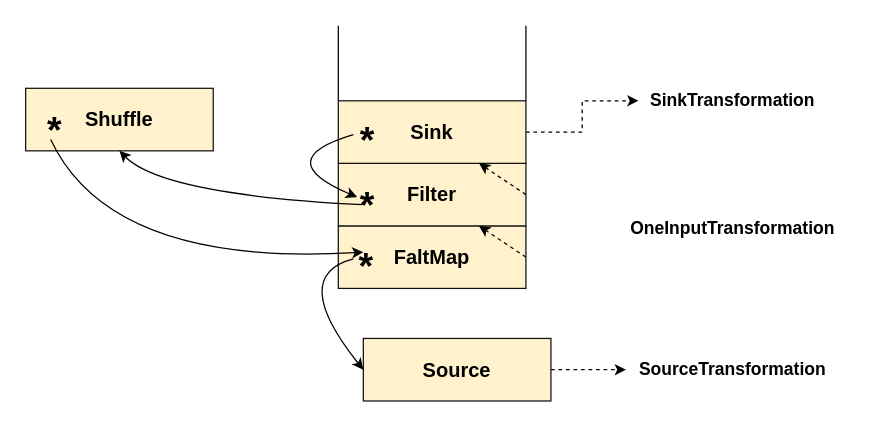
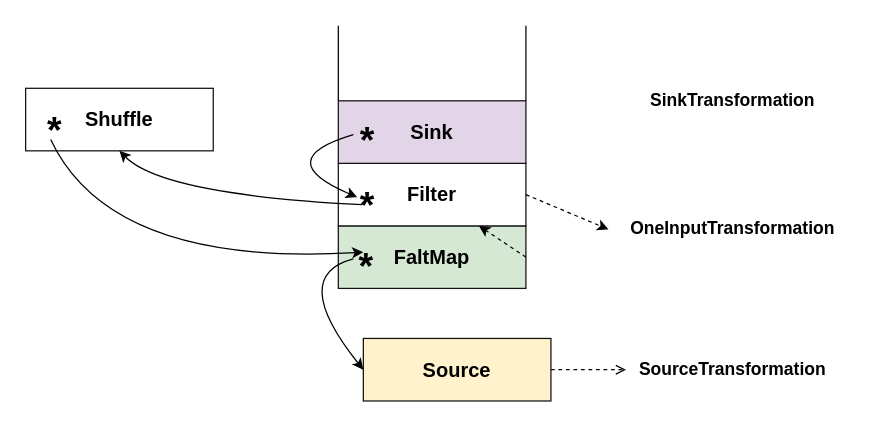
  <mxCell id="0" />
  <mxCell id="1" parent="0" />
- <mxCell id="2" style="edgeStyle=orthogonalEdgeStyle;rounded=0;orthogonalLoop=1;jettySize=auto;html=1;exitX=1;exitY=0.5;exitDx=0;exitDy=0;dashed=1;" edge="1" parent="1" source="3" target="14"><mxGeometry relative="1" as="geometry" /></mxCell>
+ <mxCell id="2" style="edgeStyle=orthogonalEdgeStyle;rounded=0;orthogonalLoop=1;jettySize=auto;html=1;exitX=1;exitY=0.5;exitDx=0;exitDy=0;dashed=1;endArrow=open;" edge="1" parent="1" source="3" target="14"><mxGeometry relative="1" as="geometry" /></mxCell>
  <mxCell id="3" value="&lt;b&gt;&lt;font style=&quot;font-size: 16px;&quot;&gt;Source&lt;/font&gt;&lt;/b&gt;" style="rounded=0;whiteSpace=wrap;html=1;fillColor=#fff2cc;strokeColor=#121212;" vertex="1" parent="1"><mxGeometry x="290" y="270" width="150" height="50" as="geometry" /></mxCell>
- <mxCell id="4" value="&lt;b&gt;&lt;font style=&quot;font-size: 16px;&quot;&gt;FaltMap&lt;/font&gt;&lt;/b&gt;" style="rounded=0;whiteSpace=wrap;html=1;fillColor=#fff2cc;strokeColor=#121212;" vertex="1" parent="1"><mxGeometry x="270" y="180" width="150" height="50" as="geometry" /></mxCell>
- <mxCell id="5" value="&lt;b&gt;&lt;font style=&quot;font-size: 16px;&quot;&gt;Filter&lt;/font&gt;&lt;/b&gt;" style="rounded=0;whiteSpace=wrap;html=1;fillColor=#fff2cc;strokeColor=#121212;" vertex="1" parent="1"><mxGeometry x="270" y="130" width="150" height="50" as="geometry" /></mxCell>
- <mxCell id="6" style="edgeStyle=orthogonalEdgeStyle;rounded=0;orthogonalLoop=1;jettySize=auto;html=1;exitX=1;exitY=0.5;exitDx=0;exitDy=0;dashed=1;" edge="1" parent="1" source="7" target="10"><mxGeometry relative="1" as="geometry" /></mxCell>
- <mxCell id="7" value="&lt;b&gt;&lt;font style=&quot;font-size: 16px;&quot;&gt;Sink&lt;/font&gt;&lt;/b&gt;" style="rounded=0;whiteSpace=wrap;html=1;fillColor=#fff2cc;strokeColor=#121212;" vertex="1" parent="1"><mxGeometry x="270" y="80" width="150" height="50" as="geometry" /></mxCell>
+ <mxCell id="4" value="&lt;b&gt;&lt;font style=&quot;font-size: 16px;&quot;&gt;FaltMap&lt;/font&gt;&lt;/b&gt;" style="rounded=0;whiteSpace=wrap;html=1;fillColor=#d5e8d4;strokeColor=#121212;" vertex="1" parent="1"><mxGeometry x="270" y="180" width="150" height="50" as="geometry" /></mxCell>
+ <mxCell id="5" value="&lt;b&gt;&lt;font style=&quot;font-size: 16px;&quot;&gt;Filter&lt;/font&gt;&lt;/b&gt;" style="rounded=0;whiteSpace=wrap;html=1;fillColor=#ffffff;strokeColor=#121212;" vertex="1" parent="1"><mxGeometry x="270" y="130" width="150" height="50" as="geometry" /></mxCell>
+ <mxCell id="7" value="&lt;b&gt;&lt;font style=&quot;font-size: 16px;&quot;&gt;Sink&lt;/font&gt;&lt;/b&gt;" style="rounded=0;whiteSpace=wrap;html=1;fillColor=#e1d5e7;strokeColor=#121212;" vertex="1" parent="1"><mxGeometry x="270" y="80" width="150" height="50" as="geometry" /></mxCell>
  <mxCell id="8" value="" style="endArrow=none;html=1;rounded=0;exitX=0;exitY=0;exitDx=0;exitDy=0;" edge="1" parent="1" source="7"><mxGeometry width="50" height="50" relative="1" as="geometry"><mxPoint x="390" y="230" as="sourcePoint" /><mxPoint x="270" y="20" as="targetPoint" /></mxGeometry></mxCell>
  <mxCell id="9" value="" style="endArrow=none;html=1;rounded=0;exitX=0;exitY=0;exitDx=0;exitDy=0;" edge="1" parent="1"><mxGeometry width="50" height="50" relative="1" as="geometry"><mxPoint x="420" y="80" as="sourcePoint" /><mxPoint x="420" y="20" as="targetPoint" /></mxGeometry></mxCell>
  <mxCell id="10" value="&lt;b&gt;&lt;font style=&quot;font-size: 14px;&quot;&gt;SinkTransformation&lt;/font&gt;&lt;/b&gt;" style="text;html=1;align=center;verticalAlign=middle;resizable=0;points=[];autosize=1;strokeColor=none;fillColor=none;" vertex="1" parent="1"><mxGeometry x="510" y="65" width="150" height="30" as="geometry" /></mxCell>
  <mxCell id="11" value="&lt;b&gt;&lt;font style=&quot;font-size: 14px;&quot;&gt;OneInputTransformation&lt;/font&gt;&lt;/b&gt;" style="text;html=1;align=center;verticalAlign=middle;resizable=0;points=[];autosize=1;strokeColor=none;fillColor=none;" vertex="1" parent="1"><mxGeometry x="490" y="167" width="190" height="30" as="geometry" /></mxCell>
- <mxCell id="12" value="" style="endArrow=classic;html=1;rounded=0;exitX=1;exitY=0.5;exitDx=0;exitDy=0;dashed=1;" edge="1" parent="1" source="5" target="7"><mxGeometry width="50" height="50" relative="1" as="geometry"><mxPoint x="380" y="230" as="sourcePoint" /><mxPoint x="430" y="180" as="targetPoint" /></mxGeometry></mxCell>
+ <mxCell id="12" value="" style="endArrow=classic;html=1;rounded=0;exitX=1;exitY=0.5;exitDx=0;exitDy=0;entryX=-0.021;entryY=0.527;entryDx=0;entryDy=0;entryPerimeter=0;dashed=1;" edge="1" parent="1" source="5" target="11"><mxGeometry width="50" height="50" relative="1" as="geometry"><mxPoint x="380" y="230" as="sourcePoint" /><mxPoint x="430" y="180" as="targetPoint" /></mxGeometry></mxCell>
  <mxCell id="13" value="" style="endArrow=classic;html=1;rounded=0;exitX=1;exitY=0.5;exitDx=0;exitDy=0;dashed=1;" edge="1" parent="1" source="4" target="5"><mxGeometry width="50" height="50" relative="1" as="geometry"><mxPoint x="380" y="230" as="sourcePoint" /><mxPoint x="430" y="180" as="targetPoint" /></mxGeometry></mxCell>
  <mxCell id="14" value="&lt;b&gt;&lt;font style=&quot;font-size: 14px;&quot;&gt;SourceTransformation&lt;/font&gt;&lt;/b&gt;" style="text;html=1;align=center;verticalAlign=middle;resizable=0;points=[];autosize=1;strokeColor=none;fillColor=none;" vertex="1" parent="1"><mxGeometry x="500" y="280" width="170" height="30" as="geometry" /></mxCell>
  <mxCell id="15" value="&lt;font size=&quot;1&quot; style=&quot;&quot;&gt;&lt;b style=&quot;font-size: 30px;&quot;&gt;*&lt;/b&gt;&lt;/font&gt;" style="text;html=1;align=center;verticalAlign=middle;resizable=0;points=[];autosize=1;strokeColor=none;fillColor=none;" vertex="1" parent="1"><mxGeometry x="273" y="86" width="40" height="50" as="geometry" /></mxCell>
  <mxCell id="16" value="&lt;font size=&quot;1&quot; style=&quot;&quot;&gt;&lt;b style=&quot;font-size: 30px;&quot;&gt;*&lt;/b&gt;&lt;/font&gt;" style="text;html=1;align=center;verticalAlign=middle;resizable=0;points=[];autosize=1;strokeColor=none;fillColor=none;" vertex="1" parent="1"><mxGeometry x="273" y="138" width="40" height="50" as="geometry" /></mxCell>
  <mxCell id="17" value="&lt;font size=&quot;1&quot; style=&quot;&quot;&gt;&lt;b style=&quot;font-size: 30px;&quot;&gt;*&lt;/b&gt;&lt;/font&gt;" style="text;html=1;align=center;verticalAlign=middle;resizable=0;points=[];autosize=1;strokeColor=none;fillColor=none;" vertex="1" parent="1"><mxGeometry x="272" y="187" width="40" height="50" as="geometry" /></mxCell>
  <mxCell id="18" value="" style="curved=1;endArrow=classic;html=1;rounded=0;entryX=0;entryY=0.5;entryDx=0;entryDy=0;exitX=0.95;exitY=0.348;exitDx=0;exitDy=0;exitPerimeter=0;" edge="1" parent="1" target="3"><mxGeometry width="50" height="50" relative="1" as="geometry"><mxPoint x="282" y="206.4" as="sourcePoint" /><mxPoint x="263" y="295" as="targetPoint" /><Array as="points"><mxPoint x="230" y="220" /></Array></mxGeometry></mxCell>
- <mxCell id="19" value="&lt;b&gt;&lt;font style=&quot;font-size: 16px;&quot;&gt;Shuffle&lt;/font&gt;&lt;/b&gt;" style="rounded=0;whiteSpace=wrap;html=1;fillColor=#fff2cc;strokeColor=#121212;" vertex="1" parent="1"><mxGeometry x="20" y="70" width="150" height="50" as="geometry" /></mxCell>
+ <mxCell id="19" value="&lt;b&gt;&lt;font style=&quot;font-size: 16px;&quot;&gt;Shuffle&lt;/font&gt;&lt;/b&gt;" style="rounded=0;whiteSpace=wrap;html=1;fillColor=#ffffff;strokeColor=#121212;" vertex="1" parent="1"><mxGeometry x="20" y="70" width="150" height="50" as="geometry" /></mxCell>
  <mxCell id="20" value="&lt;font size=&quot;1&quot; style=&quot;&quot;&gt;&lt;b style=&quot;font-size: 30px;&quot;&gt;*&lt;/b&gt;&lt;/font&gt;" style="text;html=1;align=center;verticalAlign=middle;resizable=0;points=[];autosize=1;strokeColor=none;fillColor=none;" vertex="1" parent="1"><mxGeometry x="23" y="78" width="40" height="50" as="geometry" /></mxCell>
  <mxCell id="21" value="" style="curved=1;endArrow=classic;html=1;rounded=0;" edge="1" parent="1"><mxGeometry width="50" height="50" relative="1" as="geometry"><mxPoint x="282" y="107" as="sourcePoint" /><mxPoint x="285" y="157" as="targetPoint" /><Array as="points"><mxPoint x="215" y="127" /></Array></mxGeometry></mxCell>
  <mxCell id="22" value="" style="curved=1;endArrow=classic;html=1;rounded=0;entryX=0.5;entryY=1;entryDx=0;entryDy=0;" edge="1" parent="1" target="19"><mxGeometry width="50" height="50" relative="1" as="geometry"><mxPoint x="289" y="163" as="sourcePoint" /><mxPoint x="89" y="115" as="targetPoint" /><Array as="points"><mxPoint x="129" y="155" /></Array></mxGeometry></mxCell>
  <mxCell id="23" value="" style="curved=1;endArrow=classic;html=1;rounded=0;" edge="1" parent="1"><mxGeometry width="50" height="50" relative="1" as="geometry"><mxPoint x="40" y="111" as="sourcePoint" /><mxPoint x="290" y="201" as="targetPoint" /><Array as="points"><mxPoint x="88" y="213" /></Array></mxGeometry></mxCell>
